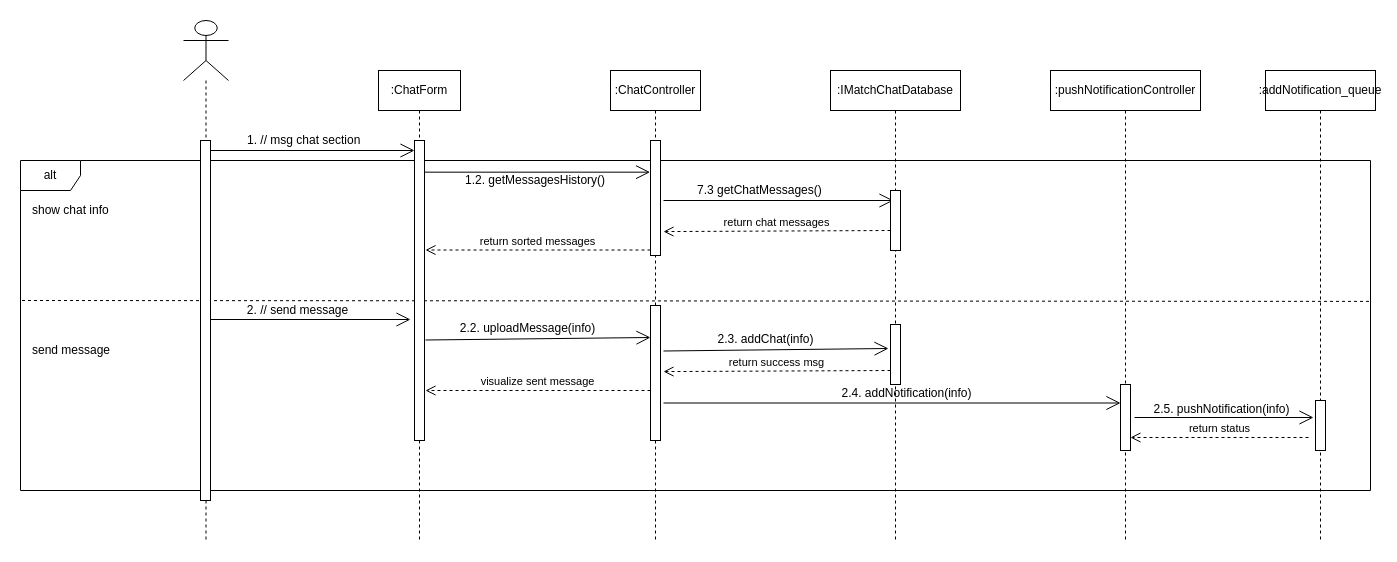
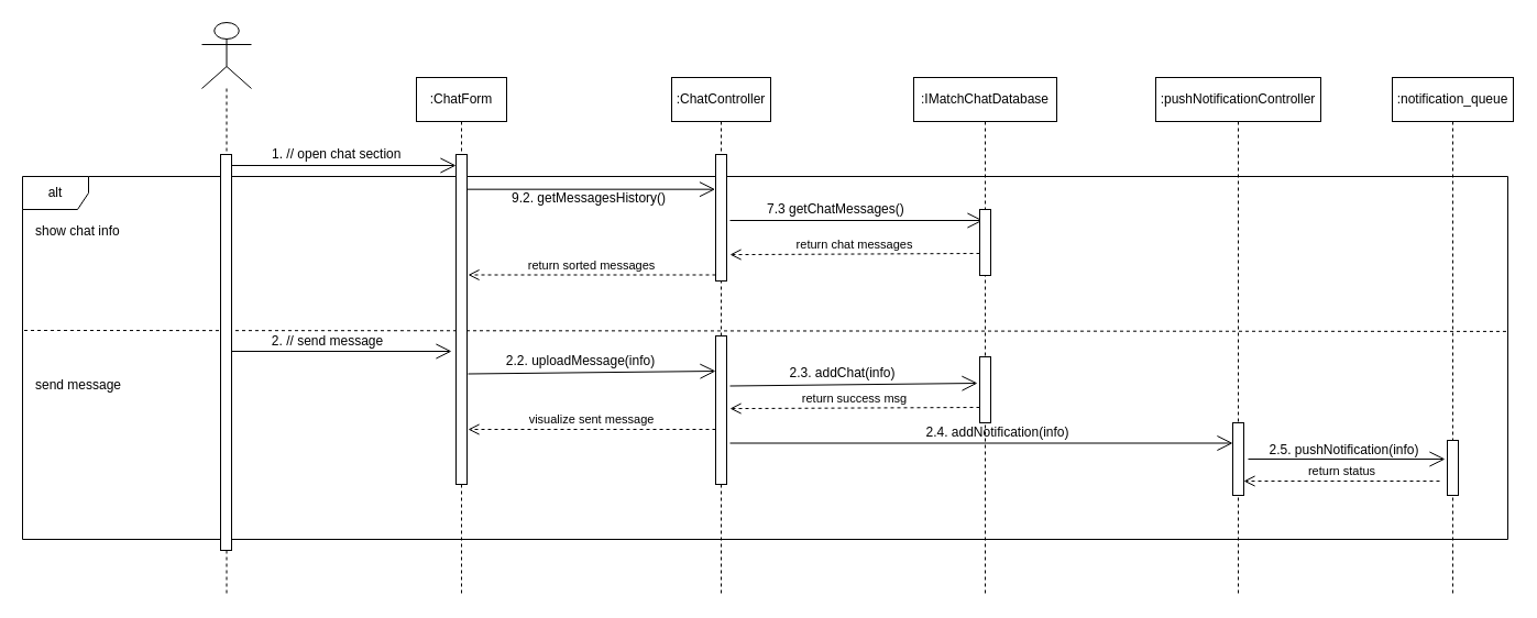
  <mxCell id="0" />
  <mxCell id="1" parent="0" />
  <mxCell id="2" value="" style="endArrow=none;dashed=1;endFill=0;endSize=12;html=1;entryX=1.001;entryY=0.427;entryDx=0;entryDy=0;entryPerimeter=0;" parent="1" target="4" edge="1"><mxGeometry width="160" relative="1" as="geometry"><mxPoint x="21.5" y="300" as="sourcePoint" /><mxPoint x="945.5" y="300" as="targetPoint" /></mxGeometry></mxCell>
  <mxCell id="3" value="&lt;div style=&quot;text-align: left&quot;&gt;&lt;span&gt;:pushNotificationController&lt;/span&gt;&lt;/div&gt;" style="shape=umlLifeline;perimeter=lifelinePerimeter;whiteSpace=wrap;html=1;container=1;collapsible=0;recursiveResize=0;outlineConnect=0;" parent="1" vertex="1"><mxGeometry x="1050" y="70" width="150" height="470" as="geometry" /></mxCell>
  <mxCell id="4" value="alt" style="shape=umlFrame;whiteSpace=wrap;html=1;" parent="1" vertex="1"><mxGeometry x="20" y="160" width="1350" height="330" as="geometry" /></mxCell>
  <mxCell id="5" value="" style="shape=umlLifeline;participant=umlActor;perimeter=lifelinePerimeter;whiteSpace=wrap;html=1;container=1;collapsible=0;recursiveResize=0;verticalAlign=top;spacingTop=36;labelBackgroundColor=#ffffff;outlineConnect=0;size=60;" parent="1" vertex="1"><mxGeometry x="183" y="20" width="45" height="520" as="geometry" /></mxCell>
  <mxCell id="6" value="" style="html=1;points=[];perimeter=orthogonalPerimeter;" parent="1" vertex="1"><mxGeometry x="200" y="140" width="10" height="360" as="geometry" /></mxCell>
  <mxCell id="7" value="" style="endArrow=open;endFill=1;endSize=12;html=1;" parent="1" target="31" edge="1"><mxGeometry width="160" relative="1" as="geometry"><mxPoint x="210" y="150" as="sourcePoint" /><mxPoint x="410" y="150" as="targetPoint" /></mxGeometry></mxCell>
  <mxCell id="8" value="" style="endArrow=open;endFill=1;endSize=12;html=1;entryX=-0.044;entryY=0.197;entryDx=0;entryDy=0;entryPerimeter=0;" parent="1" edge="1"><mxGeometry width="160" relative="1" as="geometry"><mxPoint x="420" y="171.655" as="sourcePoint" /><mxPoint x="649.56" y="171.655" as="targetPoint" /></mxGeometry></mxCell>
  <mxCell id="9" value="" style="endArrow=open;endFill=1;endSize=12;html=1;" parent="1" edge="1"><mxGeometry width="160" relative="1" as="geometry"><mxPoint x="663" y="200" as="sourcePoint" /><mxPoint x="893" y="200" as="targetPoint" /></mxGeometry></mxCell>
  <mxCell id="10" value="return chat messages" style="html=1;verticalAlign=bottom;endArrow=open;dashed=1;endSize=8;entryX=1.3;entryY=0.276;entryDx=0;entryDy=0;entryPerimeter=0;" parent="1" edge="1"><mxGeometry relative="1" as="geometry"><mxPoint x="890" y="230" as="sourcePoint" /><mxPoint x="663" y="231.08" as="targetPoint" /></mxGeometry></mxCell>
  <mxCell id="11" value="return sorted messages" style="html=1;verticalAlign=bottom;endArrow=open;dashed=1;endSize=8;" parent="1" edge="1"><mxGeometry relative="1" as="geometry"><mxPoint x="650" y="249.5" as="sourcePoint" /><mxPoint x="425" y="249.5" as="targetPoint" /></mxGeometry></mxCell>
- <mxCell id="12" value="1. // msg chat section" style="text;html=1;resizable=0;points=[];autosize=1;align=left;verticalAlign=top;spacingTop=-4;" parent="1" vertex="1"><mxGeometry x="245" y="130" width="130" height="10" as="geometry" /></mxCell>
- <mxCell id="13" value="1.2. getMessagesHistory()" style="text;html=1;resizable=0;points=[];autosize=1;align=left;verticalAlign=top;spacingTop=-4;" parent="1" vertex="1"><mxGeometry x="462.5" y="170" width="160" height="10" as="geometry" /></mxCell>
+ <mxCell id="12" value="1. // open chat section" style="text;html=1;resizable=0;points=[];autosize=1;align=left;verticalAlign=top;spacingTop=-4;" parent="1" vertex="1"><mxGeometry x="245" y="130" width="130" height="10" as="geometry" /></mxCell>
+ <mxCell id="13" value="9.2. getMessagesHistory()" style="text;html=1;resizable=0;points=[];autosize=1;align=left;verticalAlign=top;spacingTop=-4;" parent="1" vertex="1"><mxGeometry x="462.5" y="170" width="160" height="10" as="geometry" /></mxCell>
  <mxCell id="14" value="7.3 getChatMessages()" style="text;html=1;resizable=0;points=[];autosize=1;align=left;verticalAlign=top;spacingTop=-4;" parent="1" vertex="1"><mxGeometry x="695" y="180" width="140" height="10" as="geometry" /></mxCell>
  <mxCell id="15" value="show chat info" style="text;html=1;resizable=0;points=[];autosize=1;align=left;verticalAlign=top;spacingTop=-4;" parent="1" vertex="1"><mxGeometry x="30" y="200" width="120" height="10" as="geometry" /></mxCell>
  <mxCell id="16" value="send message" style="text;html=1;resizable=0;points=[];autosize=1;align=left;verticalAlign=top;spacingTop=-4;" parent="1" vertex="1"><mxGeometry x="30" y="340" width="90" height="10" as="geometry" /></mxCell>
  <mxCell id="17" value="" style="endArrow=open;endFill=1;endSize=12;html=1;" parent="1" edge="1"><mxGeometry width="160" relative="1" as="geometry"><mxPoint x="210" y="319" as="sourcePoint" /><mxPoint x="410" y="319" as="targetPoint" /></mxGeometry></mxCell>
  <mxCell id="18" value="2. // send message" style="text;html=1;resizable=0;points=[];align=center;verticalAlign=middle;labelBackgroundColor=#ffffff;" parent="17" vertex="1" connectable="0"><mxGeometry x="0.216" y="1" relative="1" as="geometry"><mxPoint x="-35.5" y="-9" as="offset" /></mxGeometry></mxCell>
  <mxCell id="19" value="" style="endArrow=open;endFill=1;endSize=12;html=1;" parent="1" edge="1"><mxGeometry width="160" relative="1" as="geometry"><mxPoint x="425" y="339.5" as="sourcePoint" /><mxPoint x="650" y="337" as="targetPoint" /></mxGeometry></mxCell>
  <mxCell id="20" value="2.2. uploadMessage(info)" style="text;html=1;resizable=0;points=[];align=center;verticalAlign=middle;labelBackgroundColor=#ffffff;" parent="19" vertex="1" connectable="0"><mxGeometry x="0.216" y="1" relative="1" as="geometry"><mxPoint x="-35.5" y="-9" as="offset" /></mxGeometry></mxCell>
  <mxCell id="21" value="" style="endArrow=open;endFill=1;endSize=12;html=1;" parent="1" edge="1"><mxGeometry width="160" relative="1" as="geometry"><mxPoint x="663" y="350.5" as="sourcePoint" /><mxPoint x="888" y="348" as="targetPoint" /></mxGeometry></mxCell>
  <mxCell id="22" value="2.3. addChat(info)" style="text;html=1;resizable=0;points=[];align=center;verticalAlign=middle;labelBackgroundColor=#ffffff;" parent="21" vertex="1" connectable="0"><mxGeometry x="0.216" y="1" relative="1" as="geometry"><mxPoint x="-35.5" y="-9" as="offset" /></mxGeometry></mxCell>
  <mxCell id="23" value="" style="endArrow=open;endFill=1;endSize=12;html=1;" parent="1" target="38" edge="1"><mxGeometry width="160" relative="1" as="geometry"><mxPoint x="663" y="402.5" as="sourcePoint" /><mxPoint x="888" y="400" as="targetPoint" /></mxGeometry></mxCell>
  <mxCell id="24" value="2.4. addNotification(info)" style="text;html=1;resizable=0;points=[];align=center;verticalAlign=middle;labelBackgroundColor=#ffffff;" parent="23" vertex="1" connectable="0"><mxGeometry x="0.216" y="1" relative="1" as="geometry"><mxPoint x="-35.5" y="-9" as="offset" /></mxGeometry></mxCell>
  <mxCell id="25" value="return success msg" style="html=1;verticalAlign=bottom;endArrow=open;dashed=1;endSize=8;entryX=1.3;entryY=0.276;entryDx=0;entryDy=0;entryPerimeter=0;" parent="1" edge="1"><mxGeometry relative="1" as="geometry"><mxPoint x="890" y="370" as="sourcePoint" /><mxPoint x="663" y="371.08" as="targetPoint" /></mxGeometry></mxCell>
  <mxCell id="26" value="visualize sent message" style="html=1;verticalAlign=bottom;endArrow=open;dashed=1;endSize=8;" parent="1" edge="1"><mxGeometry relative="1" as="geometry"><mxPoint x="650" y="390" as="sourcePoint" /><mxPoint x="425" y="390" as="targetPoint" /></mxGeometry></mxCell>
  <mxCell id="27" value="" style="endArrow=open;endFill=1;endSize=12;html=1;" parent="1" edge="1"><mxGeometry width="160" relative="1" as="geometry"><mxPoint x="1134" y="417" as="sourcePoint" /><mxPoint x="1313" y="417" as="targetPoint" /></mxGeometry></mxCell>
  <mxCell id="28" value="2.5. pushNotification(info)" style="text;html=1;resizable=0;points=[];align=center;verticalAlign=middle;labelBackgroundColor=#ffffff;" parent="27" vertex="1" connectable="0"><mxGeometry x="0.216" y="1" relative="1" as="geometry"><mxPoint x="-23" y="-8" as="offset" /></mxGeometry></mxCell>
  <mxCell id="29" value="return status" style="html=1;verticalAlign=bottom;endArrow=open;dashed=1;endSize=8;" parent="1" target="38" edge="1"><mxGeometry relative="1" as="geometry"><mxPoint x="1308" y="437" as="sourcePoint" /><mxPoint x="1138" y="437.08" as="targetPoint" /></mxGeometry></mxCell>
  <mxCell id="30" value="&lt;span style=&quot;text-align: left&quot;&gt;&lt;span style=&quot;white-space: nowrap&quot;&gt;:ChatForm&lt;/span&gt;&lt;/span&gt;" style="shape=umlLifeline;perimeter=lifelinePerimeter;whiteSpace=wrap;html=1;container=1;collapsible=0;recursiveResize=0;outlineConnect=0;" parent="1" vertex="1"><mxGeometry x="378" y="70" width="82" height="470" as="geometry" /></mxCell>
  <mxCell id="31" value="" style="html=1;points=[];perimeter=orthogonalPerimeter;" parent="1" vertex="1"><mxGeometry x="414" y="140" width="10" height="300" as="geometry" /></mxCell>
  <mxCell id="32" value="&lt;span style=&quot;text-align: left&quot;&gt;&lt;span style=&quot;white-space: nowrap&quot;&gt;:ChatController&lt;/span&gt;&lt;/span&gt;" style="shape=umlLifeline;perimeter=lifelinePerimeter;whiteSpace=wrap;html=1;container=1;collapsible=0;recursiveResize=0;outlineConnect=0;" parent="1" vertex="1"><mxGeometry x="610" y="70" width="90" height="470" as="geometry" /></mxCell>
  <mxCell id="33" value="" style="html=1;points=[];perimeter=orthogonalPerimeter;" parent="1" vertex="1"><mxGeometry x="650" y="140" width="10" height="115" as="geometry" /></mxCell>
  <mxCell id="34" value="" style="html=1;points=[];perimeter=orthogonalPerimeter;" parent="1" vertex="1"><mxGeometry x="650" y="305" width="10" height="135" as="geometry" /></mxCell>
  <mxCell id="35" value="&lt;div style=&quot;text-align: left&quot;&gt;&lt;span&gt;:IMatchChatDatabase&lt;/span&gt;&lt;/div&gt;" style="shape=umlLifeline;perimeter=lifelinePerimeter;whiteSpace=wrap;html=1;container=1;collapsible=0;recursiveResize=0;outlineConnect=0;" parent="1" vertex="1"><mxGeometry x="830" y="70" width="130" height="470" as="geometry" /></mxCell>
  <mxCell id="36" value="" style="html=1;points=[];perimeter=orthogonalPerimeter;" parent="1" vertex="1"><mxGeometry x="890" y="190" width="10" height="60" as="geometry" /></mxCell>
  <mxCell id="37" value="" style="html=1;points=[];perimeter=orthogonalPerimeter;" parent="1" vertex="1"><mxGeometry x="890" y="324" width="10" height="60" as="geometry" /></mxCell>
  <mxCell id="38" value="" style="html=1;points=[];perimeter=orthogonalPerimeter;" parent="1" vertex="1"><mxGeometry x="1120" y="384" width="10" height="66" as="geometry" /></mxCell>
- <mxCell id="39" value="&lt;div style=&quot;text-align: left&quot;&gt;&lt;span&gt;:addNotification_queue&lt;/span&gt;&lt;/div&gt;" style="shape=umlLifeline;perimeter=lifelinePerimeter;whiteSpace=wrap;html=1;container=1;collapsible=0;recursiveResize=0;outlineConnect=0;" parent="1" vertex="1"><mxGeometry x="1265" y="70" width="110" height="470" as="geometry" /></mxCell>
+ <mxCell id="39" value="&lt;div style=&quot;text-align: left&quot;&gt;&lt;span&gt;:notification_queue&lt;/span&gt;&lt;/div&gt;" style="shape=umlLifeline;perimeter=lifelinePerimeter;whiteSpace=wrap;html=1;container=1;collapsible=0;recursiveResize=0;outlineConnect=0;" parent="1" vertex="1"><mxGeometry x="1265" y="70" width="110" height="470" as="geometry" /></mxCell>
  <mxCell id="40" value="" style="html=1;points=[];perimeter=orthogonalPerimeter;" parent="1" vertex="1"><mxGeometry x="1315" y="400" width="10" height="50" as="geometry" /></mxCell>
